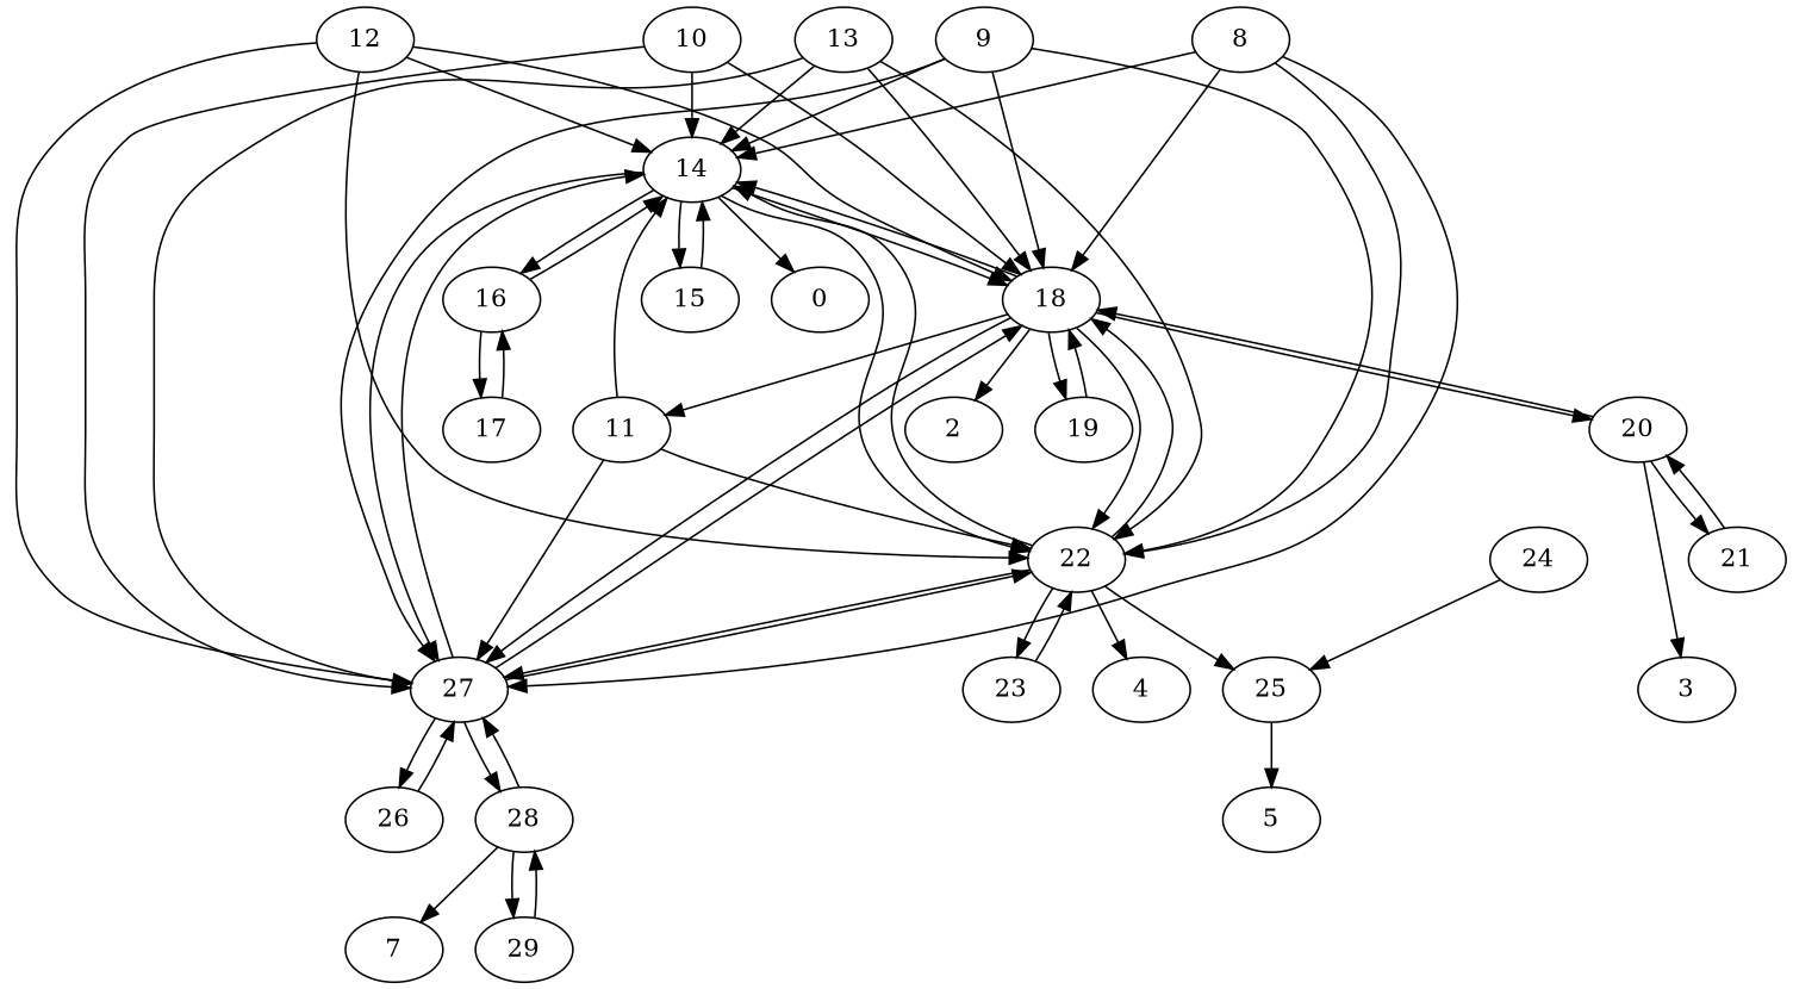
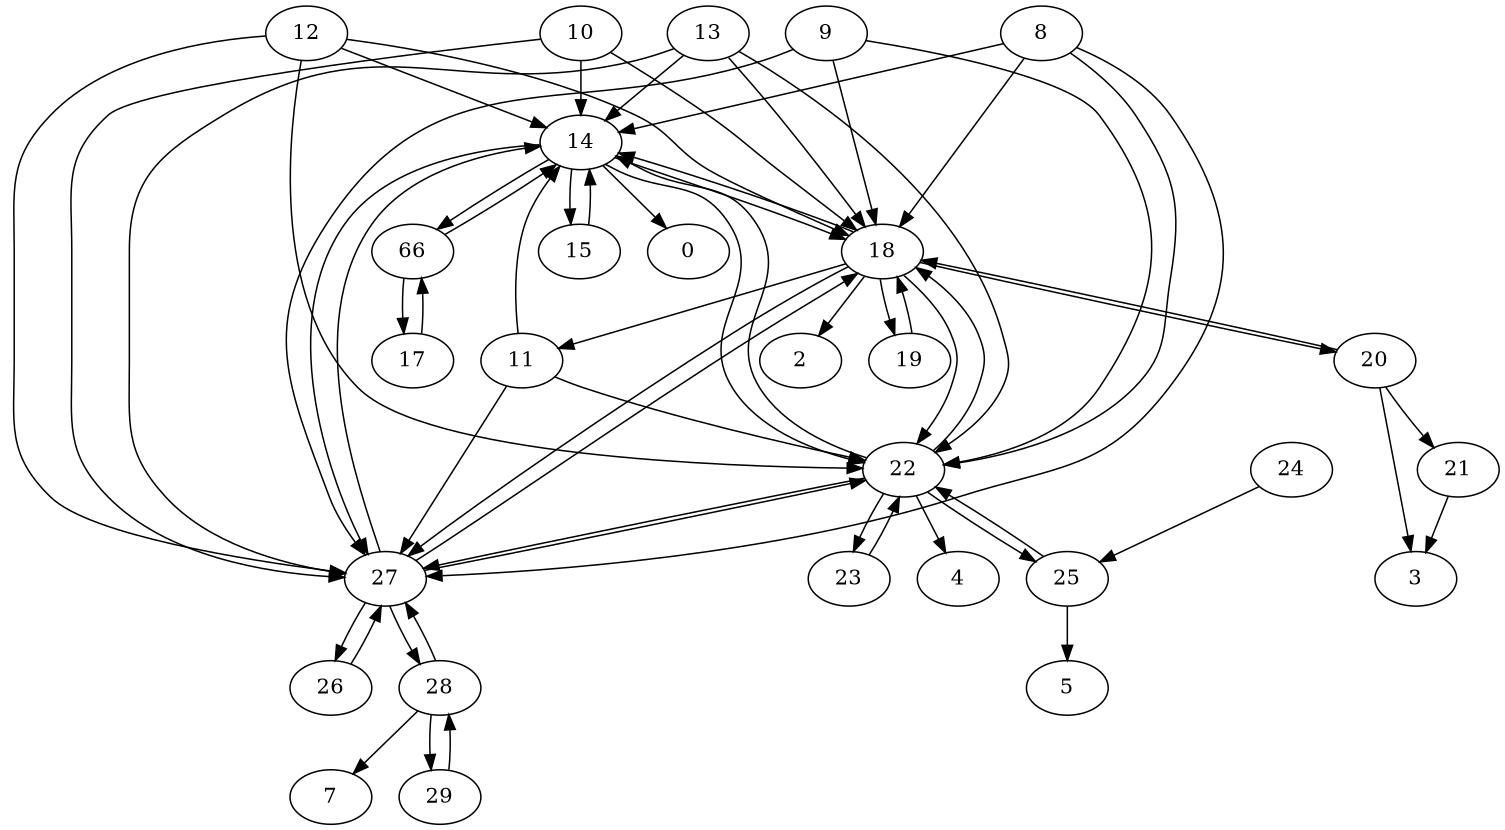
  digraph {
    8
    14
    18
    22
    27
    0
    15
-   16
+   16 [label=66]
    11
    2
    19
    20
    4
    23
    25
    26
    28
    9
    10
    12
    13
    17
    3
    21
    5
    24
    7
    29
    8 -> 14
    8 -> 18
    8 -> 22
    8 -> 27
    14 -> 18
    14 -> 22
    14 -> 27
    14 -> 0
    14 -> 15
    14 -> 16
    18 -> 14
    18 -> 22
    18 -> 27
    18 -> 11
    18 -> 2
    18 -> 19
    18 -> 20
    22 -> 14
    22 -> 18
    22 -> 27
    22 -> 4
    22 -> 23
    22 -> 25
    27 -> 14
    27 -> 18
    27 -> 22
    27 -> 26
    27 -> 28
    15 -> 14
    16 -> 14
    16 -> 17
    11 -> 14
    11 -> 22
    11 -> 27
    19 -> 18
    20 -> 18
    20 -> 3
    20 -> 21
    23 -> 22
+   25 -> 22
    25 -> 5
    26 -> 27
    28 -> 27
    28 -> 7
    28 -> 29
-   9 -> 14
    9 -> 18
    9 -> 22
    9 -> 27
    10 -> 14
    10 -> 18
    10 -> 27
    12 -> 14
    12 -> 18
    12 -> 22
    12 -> 27
    13 -> 14
    13 -> 18
    13 -> 22
    13 -> 27
    17 -> 16
-   21 -> 20
+   21 -> 3
    24 -> 25
    29 -> 28
  }
